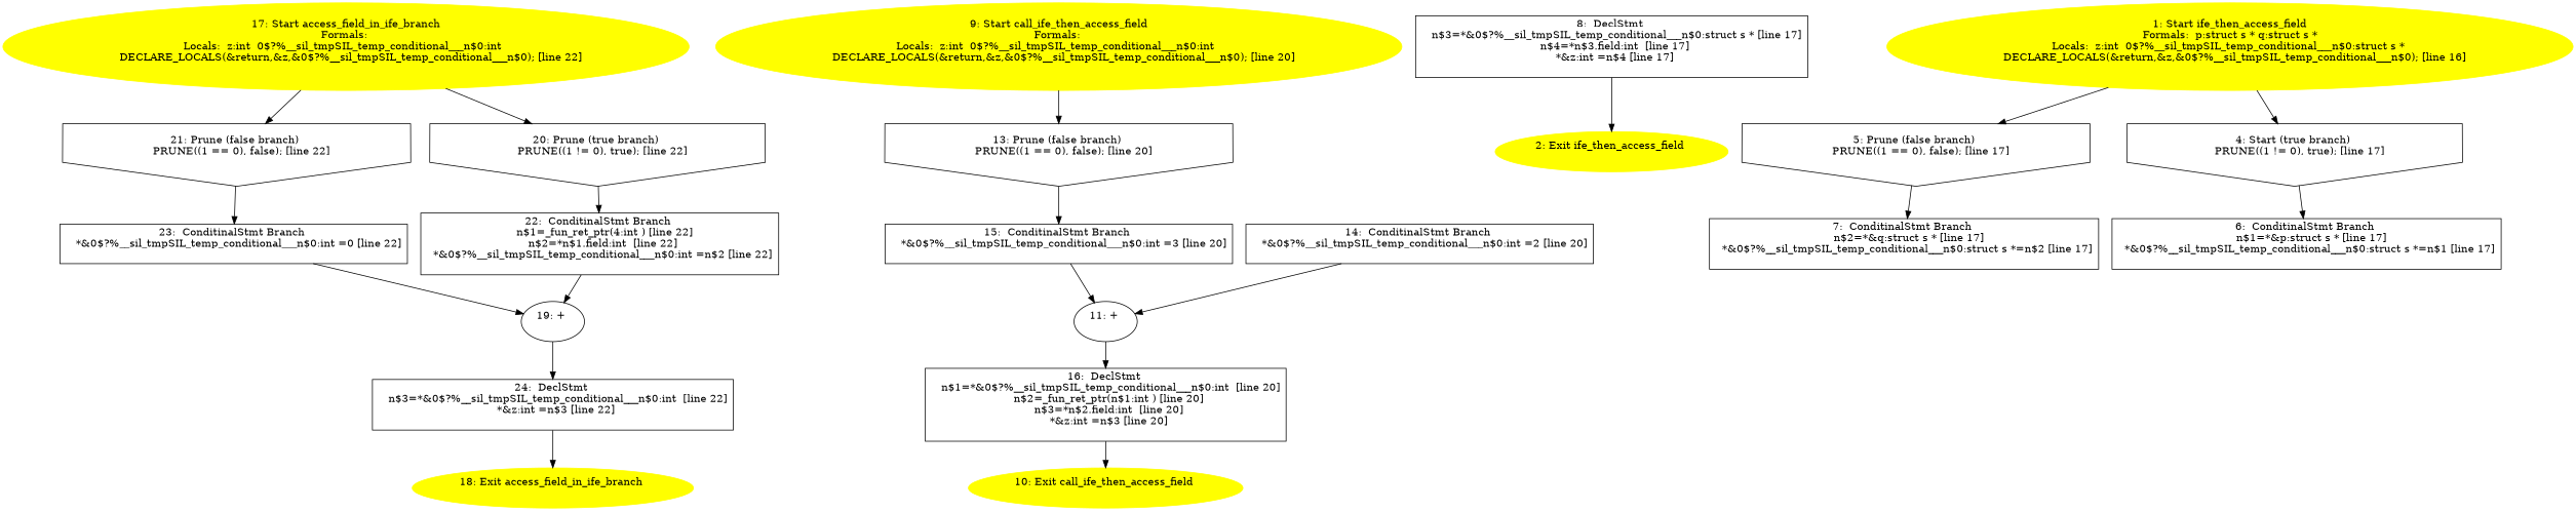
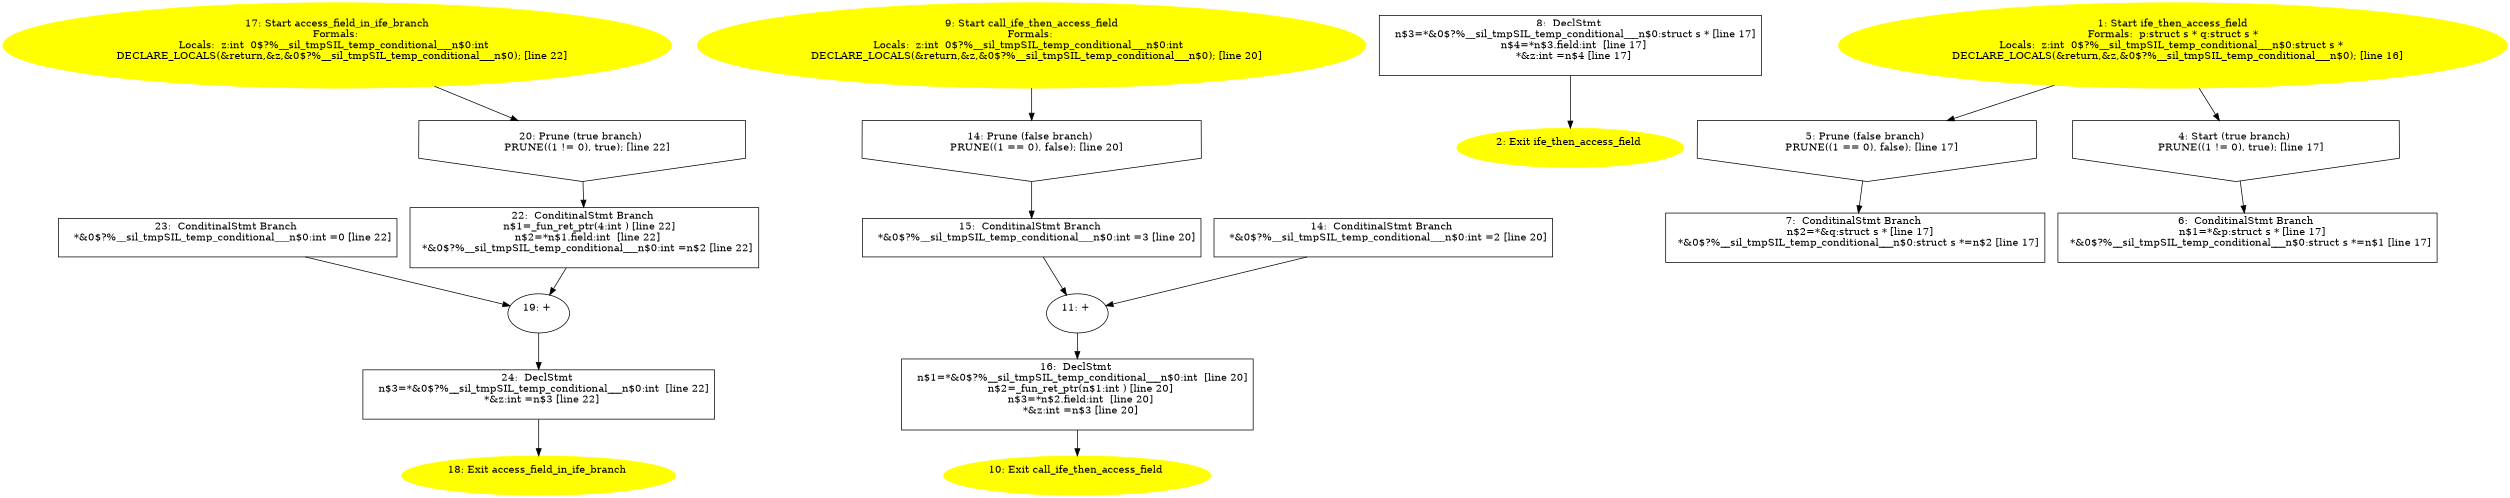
  digraph {
    node [shape=box]
    n1 [label="24:  DeclStmt \n   n$3=*&0$?%__sil_tmpSIL_temp_conditional___n$0:int  [line 22]\n  *&z:int =n$3 [line 22]\n "]
    n2 [color=yellow label="18: Exit access_field_in_ife_branch \n  " style=filled shape=""]
    n3 [label="23:  ConditinalStmt Branch \n   *&0$?%__sil_tmpSIL_temp_conditional___n$0:int =0 [line 22]\n "]
    n4 [label="19: + \n  " shape=""]
    n5 [label="22:  ConditinalStmt Branch \n   n$1=_fun_ret_ptr(4:int ) [line 22]\n  n$2=*n$1.field:int  [line 22]\n  *&0$?%__sil_tmpSIL_temp_conditional___n$0:int =n$2 [line 22]\n "]
-   n6 [label="21: Prune (false branch) \n   PRUNE((1 == 0), false); [line 22]\n " shape=invhouse]
    n7 [label="20: Prune (true branch) \n   PRUNE((1 != 0), true); [line 22]\n " shape=invhouse]
    n8 [color=yellow label="17: Start access_field_in_ife_branch\nFormals: \nLocals:  z:int  0$?%__sil_tmpSIL_temp_conditional___n$0:int  \n   DECLARE_LOCALS(&return,&z,&0$?%__sil_tmpSIL_temp_conditional___n$0); [line 22]\n " style=filled shape=""]
    n9 [label="16:  DeclStmt \n   n$1=*&0$?%__sil_tmpSIL_temp_conditional___n$0:int  [line 20]\n  n$2=_fun_ret_ptr(n$1:int ) [line 20]\n  n$3=*n$2.field:int  [line 20]\n  *&z:int =n$3 [line 20]\n "]
    n10 [color=yellow label="10: Exit call_ife_then_access_field \n  " style=filled shape=""]
    n11 [label="15:  ConditinalStmt Branch \n   *&0$?%__sil_tmpSIL_temp_conditional___n$0:int =3 [line 20]\n "]
    n12 [label="11: + \n  " shape=""]
    n13 [label="14:  ConditinalStmt Branch \n   *&0$?%__sil_tmpSIL_temp_conditional___n$0:int =2 [line 20]\n "]
-   n14 [label="13: Prune (false branch) \n   PRUNE((1 == 0), false); [line 20]\n " shape=invhouse]
+   n14 [label="14: Prune (false branch) \n   PRUNE((1 == 0), false); [line 20]\n " shape=invhouse]
    n15 [color=yellow label="9: Start call_ife_then_access_field\nFormals: \nLocals:  z:int  0$?%__sil_tmpSIL_temp_conditional___n$0:int  \n   DECLARE_LOCALS(&return,&z,&0$?%__sil_tmpSIL_temp_conditional___n$0); [line 20]\n " style=filled shape=""]
    n16 [label="8:  DeclStmt \n   n$3=*&0$?%__sil_tmpSIL_temp_conditional___n$0:struct s * [line 17]\n  n$4=*n$3.field:int  [line 17]\n  *&z:int =n$4 [line 17]\n "]
    n17 [color=yellow label="2: Exit ife_then_access_field \n  " style=filled shape=""]
    n18 [label="7:  ConditinalStmt Branch \n   n$2=*&q:struct s * [line 17]\n  *&0$?%__sil_tmpSIL_temp_conditional___n$0:struct s *=n$2 [line 17]\n "]
    n19 [label="6:  ConditinalStmt Branch \n   n$1=*&p:struct s * [line 17]\n  *&0$?%__sil_tmpSIL_temp_conditional___n$0:struct s *=n$1 [line 17]\n "]
    n20 [label="5: Prune (false branch) \n   PRUNE((1 == 0), false); [line 17]\n " shape=invhouse]
    n21 [label="4: Start (true branch) \n   PRUNE((1 != 0), true); [line 17]\n " shape=invhouse]
    n22 [color=yellow label="1: Start ife_then_access_field\nFormals:  p:struct s * q:struct s *\nLocals:  z:int  0$?%__sil_tmpSIL_temp_conditional___n$0:struct s * \n   DECLARE_LOCALS(&return,&z,&0$?%__sil_tmpSIL_temp_conditional___n$0); [line 16]\n " style=filled shape=""]
    n1 -> n2
    n3 -> n4
    n4 -> n1
    n5 -> n4
-   n6 -> n3
    n7 -> n5
-   n8 -> n6
    n8 -> n7
    n9 -> n10
    n11 -> n12
    n12 -> n9
    n13 -> n12
    n14 -> n11
    n15 -> n14
    n16 -> n17
    n20 -> n18
    n21 -> n19
    n22 -> n20
    n22 -> n21
  }
